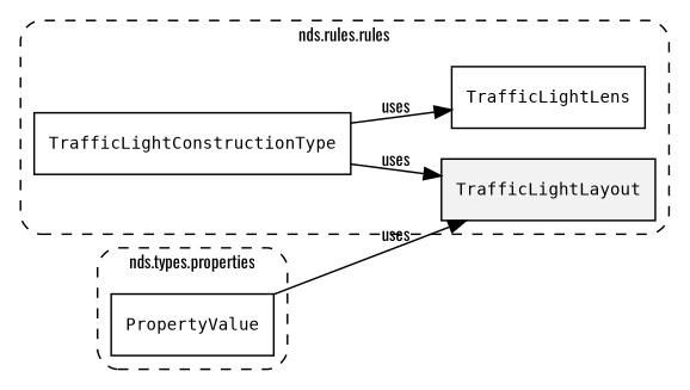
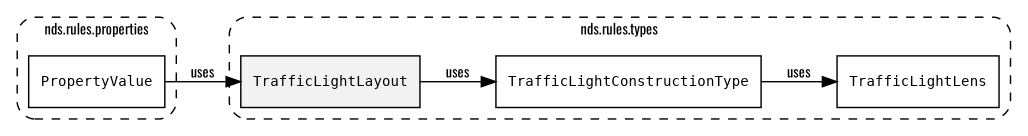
  digraph {
    fontname=Oswald
    fontsize=10
    rankdir=LR
    node [fontname=Oswald fontsize=10 shape=box]
    edge [fontname=Oswald fontsize=10]
    n1 [fillcolor="#0000000D" label=<<font face="monospace"><table align="center" border="0" cellspacing="0" cellpadding="0"><tr><td href="../../../content/packages/nds.rules.types.html#Structure-TrafficLightLayout" title="Structure defined in nds.rules.types">TrafficLightLayout</td></tr></table></font>> style=filled]
    n2 [label=<<font face="monospace"><table align="center" border="0" cellspacing="0" cellpadding="0"><tr><td href="../../../content/packages/nds.rules.types.html#Enum-TrafficLightConstructionType" title="Enum defined in nds.rules.types">TrafficLightConstructionType</td></tr></table></font>>]
    n3 [label=<<font face="monospace"><table align="center" border="0" cellspacing="0" cellpadding="0"><tr><td href="../../../content/packages/nds.rules.types.html#Structure-TrafficLightLens" title="Structure defined in nds.rules.types">TrafficLightLens</td></tr></table></font>>]
    n4 [label=<<font face="monospace"><table align="center" border="0" cellspacing="0" cellpadding="0"><tr><td href="../../../content/packages/nds.rules.properties.html#Choice-PropertyValue" title="Choice defined in nds.rules.properties">PropertyValue</td></tr></table></font>>]
    subgraph cluster_1 {
-     label="nds.rules.rules"
+     label="nds.rules.types"
      style="dashed, rounded"
      n1
      n2
      n3
    }
    subgraph cluster_2 {
-     label="nds.types.properties"
+     label="nds.rules.properties"
      style="dashed, rounded"
      n4
    }
-   n2 -> n1 [label=uses]
+   n1 -> n2 [label=uses]
    n2 -> n3 [label=uses]
    n4 -> n1 [label=uses]
  }
